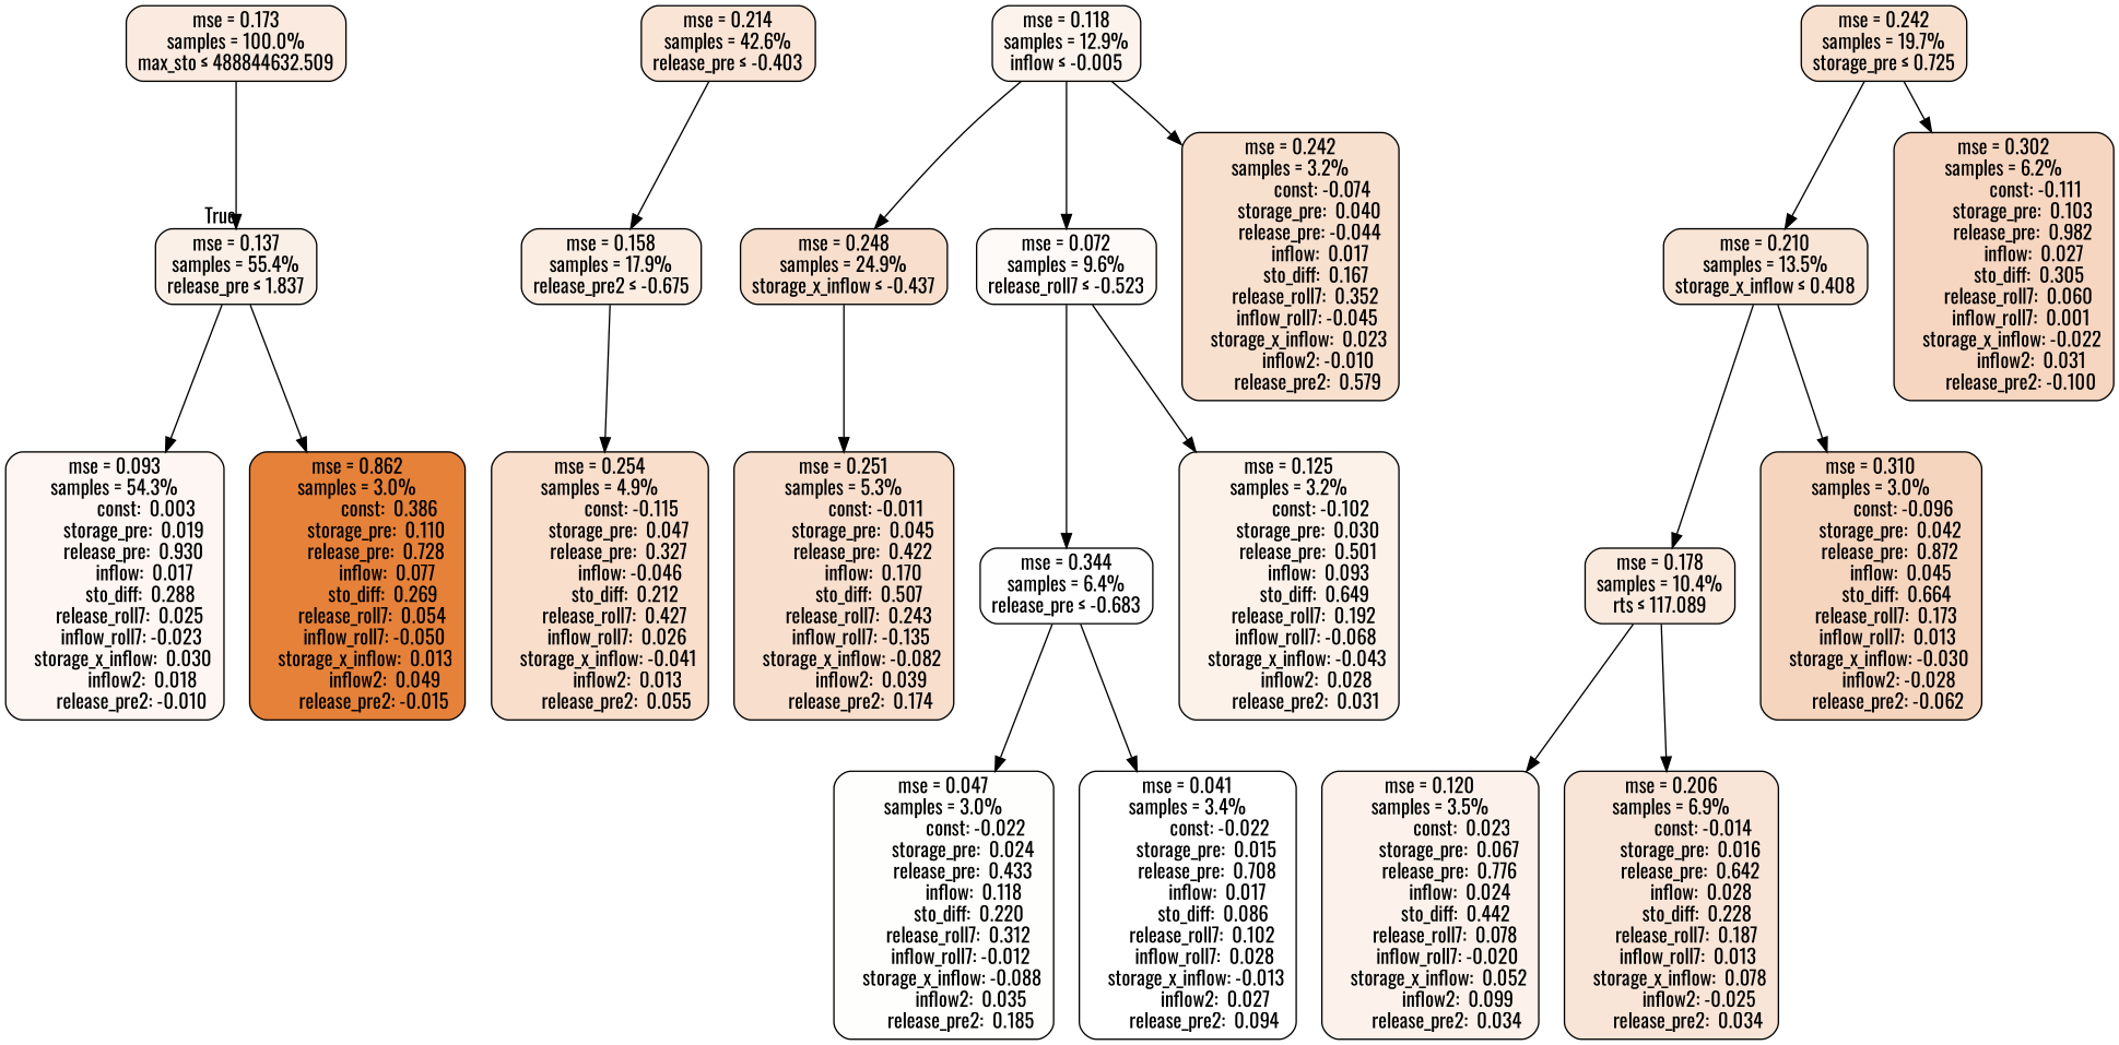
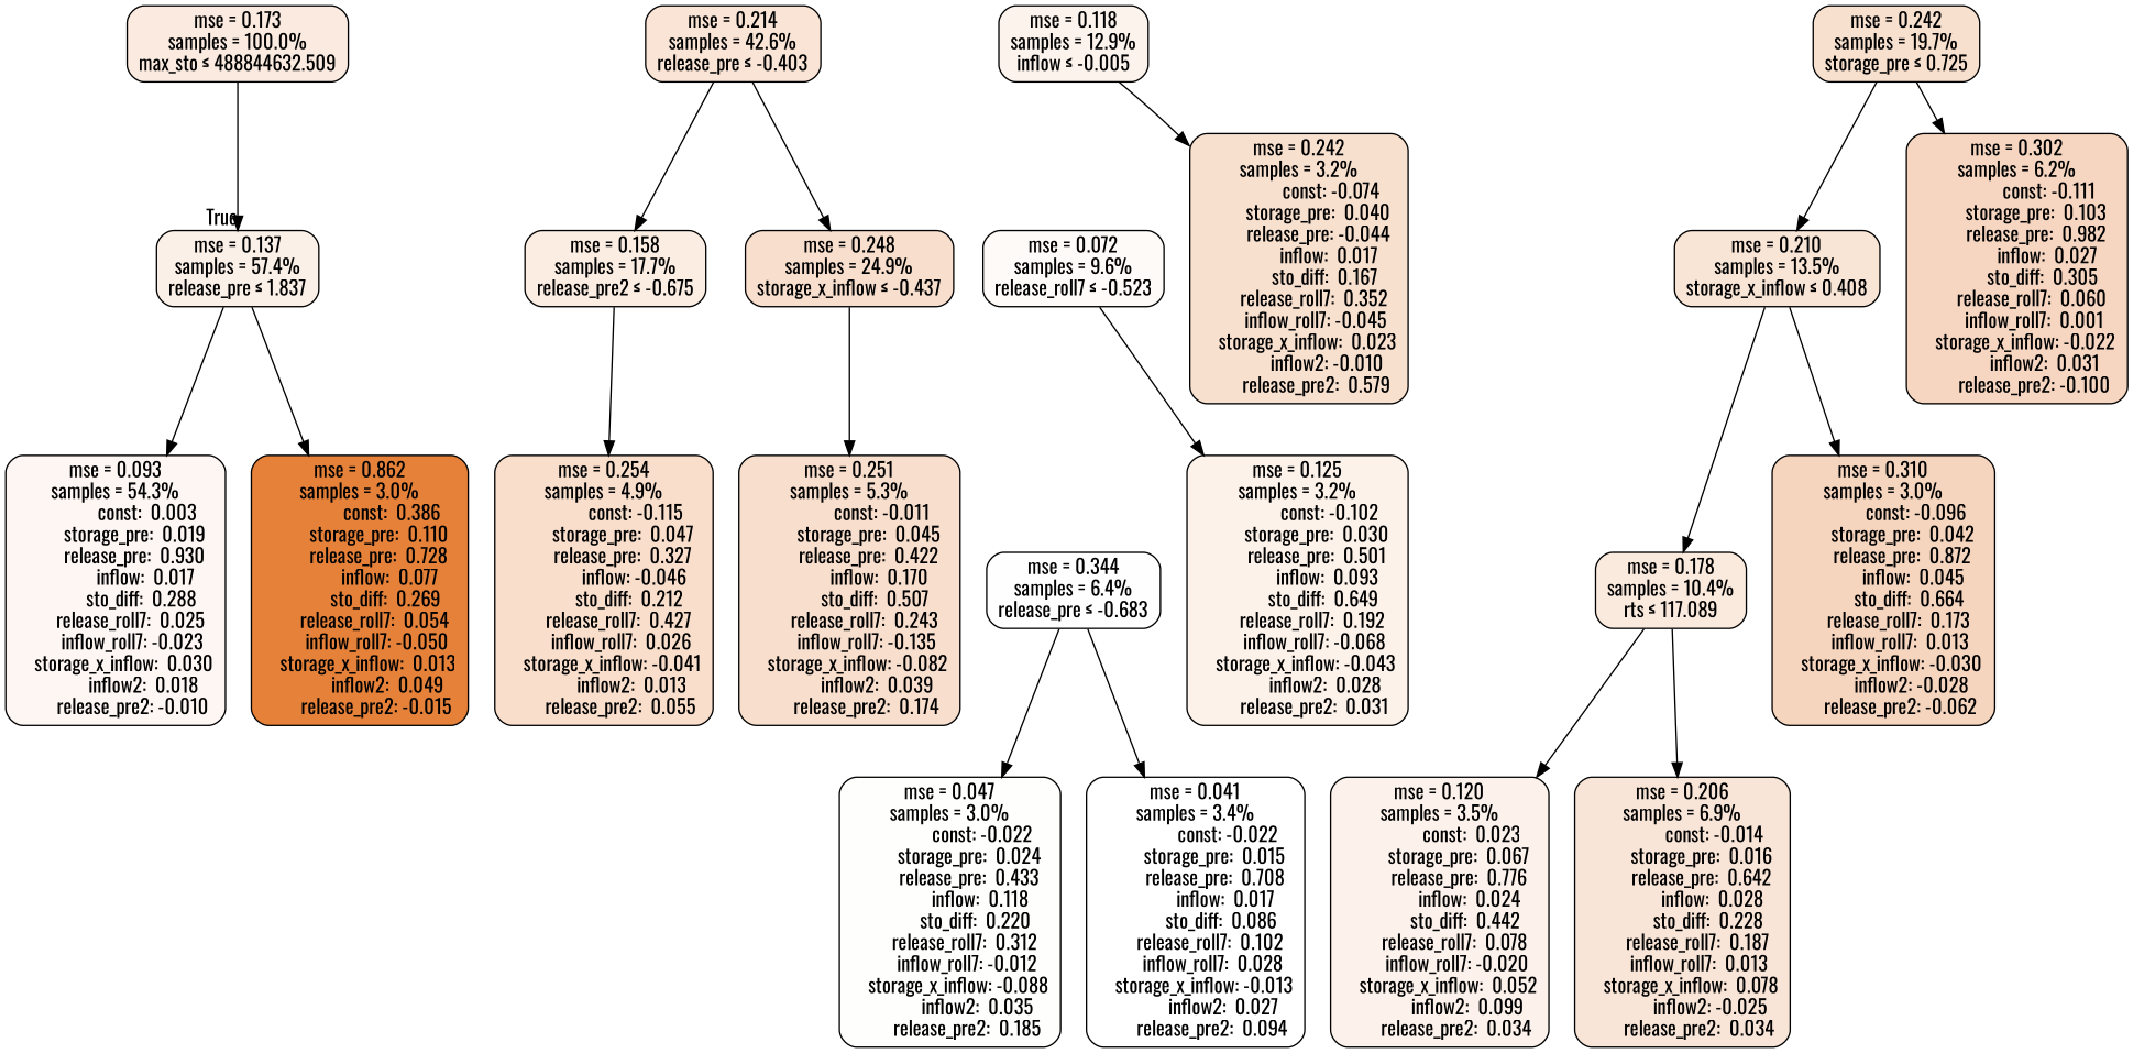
  digraph {
    fontname=Oswald
    node [color=black fillcolor="#f8e0ce" fontname=Oswald shape=rectangle style="filled, rounded"]
    edge [fontname=Oswald]
    n1 [fillcolor="#faeadf" label="mse = 0.173\nsamples = 100.0%\nmax_sto &le; 488844632.509"]
-   n2 [fillcolor="#fbf0e7" label="mse = 0.137\nsamples = 55.4%\nrelease_pre &le; 1.837"]
+   n2 [fillcolor="#fbf0e7" label="mse = 0.137\nsamples = 57.4%\nrelease_pre &le; 1.837"]
    n3 [fillcolor="#fdf6f2" label="mse = 0.093\nsamples = 54.3%\n               const:  0.003\n         storage_pre:  0.019\n         release_pre:  0.930\n              inflow:  0.017\n            sto_diff:  0.288\n       release_roll7:  0.025\n        inflow_roll7: -0.023\n    storage_x_inflow:  0.030\n             inflow2:  0.018\n        release_pre2: -0.010"]
    n4 [fillcolor="#e58139" label="mse = 0.862\nsamples = 3.0%\n               const:  0.386\n         storage_pre:  0.110\n         release_pre:  0.728\n              inflow:  0.077\n            sto_diff:  0.269\n       release_roll7:  0.054\n        inflow_roll7: -0.050\n    storage_x_inflow:  0.013\n             inflow2:  0.049\n        release_pre2: -0.015"]
    n5 [fillcolor="#f9e4d5" label="mse = 0.214\nsamples = 42.6%\nrelease_pre &le; -0.403"]
-   n6 [fillcolor="#fbede2" label="mse = 0.158\nsamples = 17.9%\nrelease_pre2 &le; -0.675"]
+   n6 [fillcolor="#fbede2" label="mse = 0.158\nsamples = 17.7%\nrelease_pre2 &le; -0.675"]
    n7 [fillcolor="#f8dfcd" label="mse = 0.248\nsamples = 24.9%\nstorage_x_inflow &le; -0.437"]
    n8 [fillcolor="#f8decb" label="mse = 0.254\nsamples = 4.9%\n               const: -0.115\n         storage_pre:  0.047\n         release_pre:  0.327\n              inflow: -0.046\n            sto_diff:  0.212\n       release_roll7:  0.427\n        inflow_roll7:  0.026\n    storage_x_inflow: -0.041\n             inflow2:  0.013\n        release_pre2:  0.055"]
    n9 [fillcolor="#f8decc" label="mse = 0.251\nsamples = 5.3%\n               const: -0.011\n         storage_pre:  0.045\n         release_pre:  0.422\n              inflow:  0.170\n            sto_diff:  0.507\n       release_roll7:  0.243\n        inflow_roll7: -0.135\n    storage_x_inflow: -0.082\n             inflow2:  0.039\n        release_pre2:  0.174"]
    n10 [fillcolor="#fcf3ec" label="mse = 0.118\nsamples = 12.9%\ninflow &le; -0.005"]
    n11 [fillcolor="#fefaf7" label="mse = 0.072\nsamples = 9.6%\nrelease_roll7 &le; -0.523"]
    n12 [label="mse = 0.242\nsamples = 3.2%\n               const: -0.074\n         storage_pre:  0.040\n         release_pre: -0.044\n              inflow:  0.017\n            sto_diff:  0.167\n       release_roll7:  0.352\n        inflow_roll7: -0.045\n    storage_x_inflow:  0.023\n             inflow2: -0.010\n        release_pre2:  0.579"]
    n13 [fillcolor="#fefefe" label="mse = 0.344\nsamples = 6.4%\nrelease_pre &le; -0.683"]
    n14 [fillcolor="#fcf2ea" label="mse = 0.125\nsamples = 3.2%\n               const: -0.102\n         storage_pre:  0.030\n         release_pre:  0.501\n              inflow:  0.093\n            sto_diff:  0.649\n       release_roll7:  0.192\n        inflow_roll7: -0.068\n    storage_x_inflow: -0.043\n             inflow2:  0.028\n        release_pre2:  0.031"]
    n15 [fillcolor="#fefefd" label="mse = 0.047\nsamples = 3.0%\n               const: -0.022\n         storage_pre:  0.024\n         release_pre:  0.433\n              inflow:  0.118\n            sto_diff:  0.220\n       release_roll7:  0.312\n        inflow_roll7: -0.012\n    storage_x_inflow: -0.088\n             inflow2:  0.035\n        release_pre2:  0.185"]
    n16 [fillcolor="#ffffff" label="mse = 0.041\nsamples = 3.4%\n               const: -0.022\n         storage_pre:  0.015\n         release_pre:  0.708\n              inflow:  0.017\n            sto_diff:  0.086\n       release_roll7:  0.102\n        inflow_roll7:  0.028\n    storage_x_inflow: -0.013\n             inflow2:  0.027\n        release_pre2:  0.094"]
    n17 [label="mse = 0.242\nsamples = 19.7%\nstorage_pre &le; 0.725"]
    n18 [fillcolor="#f9e5d6" label="mse = 0.210\nsamples = 13.5%\nstorage_x_inflow &le; 0.408"]
    n19 [fillcolor="#f6d6c0" label="mse = 0.302\nsamples = 6.2%\n               const: -0.111\n         storage_pre:  0.103\n         release_pre:  0.982\n              inflow:  0.027\n            sto_diff:  0.305\n       release_roll7:  0.060\n        inflow_roll7:  0.001\n    storage_x_inflow: -0.022\n             inflow2:  0.031\n        release_pre2: -0.100"]
    n20 [fillcolor="#fae9dd" label="mse = 0.178\nsamples = 10.4%\nrts &le; 117.089"]
    n21 [fillcolor="#f6d5be" label="mse = 0.310\nsamples = 3.0%\n               const: -0.096\n         storage_pre:  0.042\n         release_pre:  0.872\n              inflow:  0.045\n            sto_diff:  0.664\n       release_roll7:  0.173\n        inflow_roll7:  0.013\n    storage_x_inflow: -0.030\n             inflow2: -0.028\n        release_pre2: -0.062"]
    n22 [fillcolor="#fcf2eb" label="mse = 0.120\nsamples = 3.5%\n               const:  0.023\n         storage_pre:  0.067\n         release_pre:  0.776\n              inflow:  0.024\n            sto_diff:  0.442\n       release_roll7:  0.078\n        inflow_roll7: -0.020\n    storage_x_inflow:  0.052\n             inflow2:  0.099\n        release_pre2:  0.034"]
    n23 [fillcolor="#f9e5d7" label="mse = 0.206\nsamples = 6.9%\n               const: -0.014\n         storage_pre:  0.016\n         release_pre:  0.642\n              inflow:  0.028\n            sto_diff:  0.228\n       release_roll7:  0.187\n        inflow_roll7:  0.013\n    storage_x_inflow:  0.078\n             inflow2: -0.025\n        release_pre2:  0.034"]
    n1 -> n2 [headlabel=True labelangle=45 labeldistance=2.5]
    n2 -> n3
    n2 -> n4
    n5 -> n6
-   n10 -> n7
+   n5 -> n7
    n6 -> n8
    n7 -> n9
-   n10 -> n11
    n10 -> n12
-   n11 -> n13
    n11 -> n14
    n13 -> n15
    n13 -> n16
    n17 -> n18
    n17 -> n19
    n18 -> n20
    n18 -> n21
    n20 -> n22
    n20 -> n23
  }
